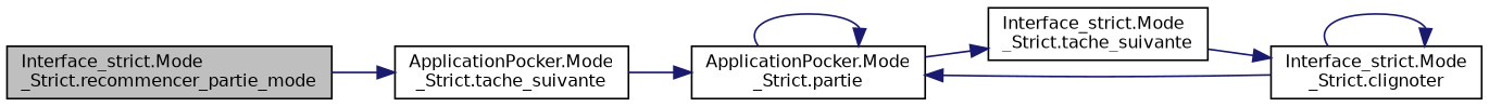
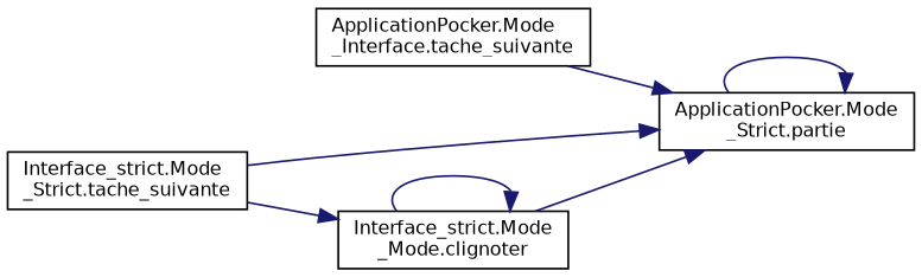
  digraph {
    rankdir=LR
    node [color=black fillcolor=white fontname=Helvetica fontsize=10 shape=record style=filled]
    edge [color=midnightblue fontname=Helvetica fontsize=10 labelfontname=Helvetica labelfontsize=10 style=solid]
-   n1 [fillcolor=grey75 fontcolor=black height=0.2 label="Interface_strict.Mode\l_Strict.recommencer_partie_mode" width=0.4]
-   n2 [height=0.2 label="ApplicationPocker.Mode\l_Strict.tache_suivante" width=0.4]
+   n2 [height=0.2 label="ApplicationPocker.Mode\l_Interface.tache_suivante" width=0.4]
    n3 [height=0.2 label="ApplicationPocker.Mode\l_Strict.partie" width=0.4]
    n4 [height=0.2 label="Interface_strict.Mode\l_Strict.tache_suivante" width=0.4]
-   n5 [height=0.2 label="Interface_strict.Mode\l_Strict.clignoter" width=0.4]
-   n1 -> n2
+   n5 [height=0.2 label="Interface_strict.Mode\l_Mode.clignoter" width=0.4]
    n2 -> n3
    n3 -> n3
-   n3 -> n4
+   n4 -> n3
    n4 -> n5
    n5 -> n3
    n5 -> n5
  }
